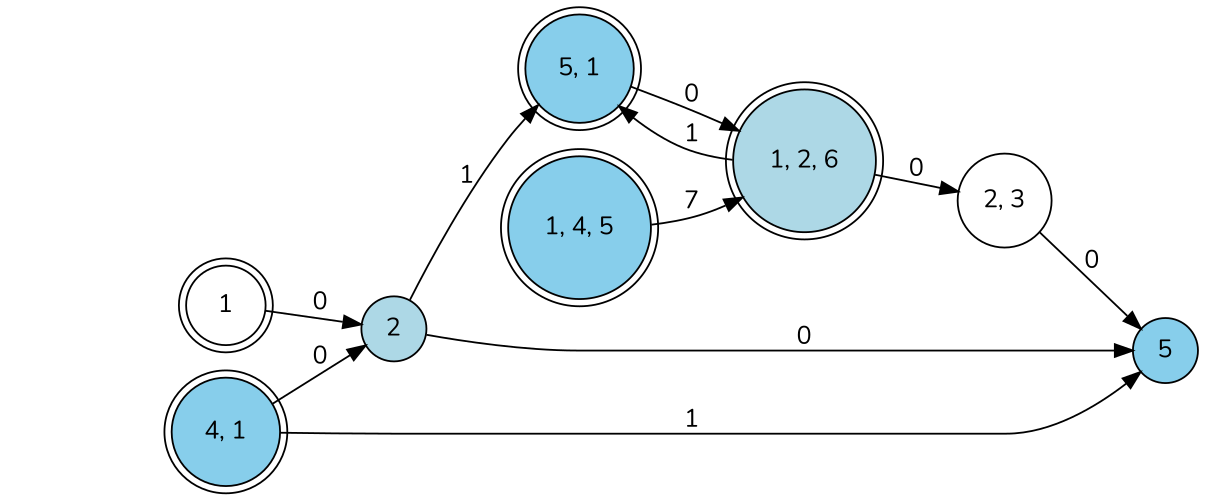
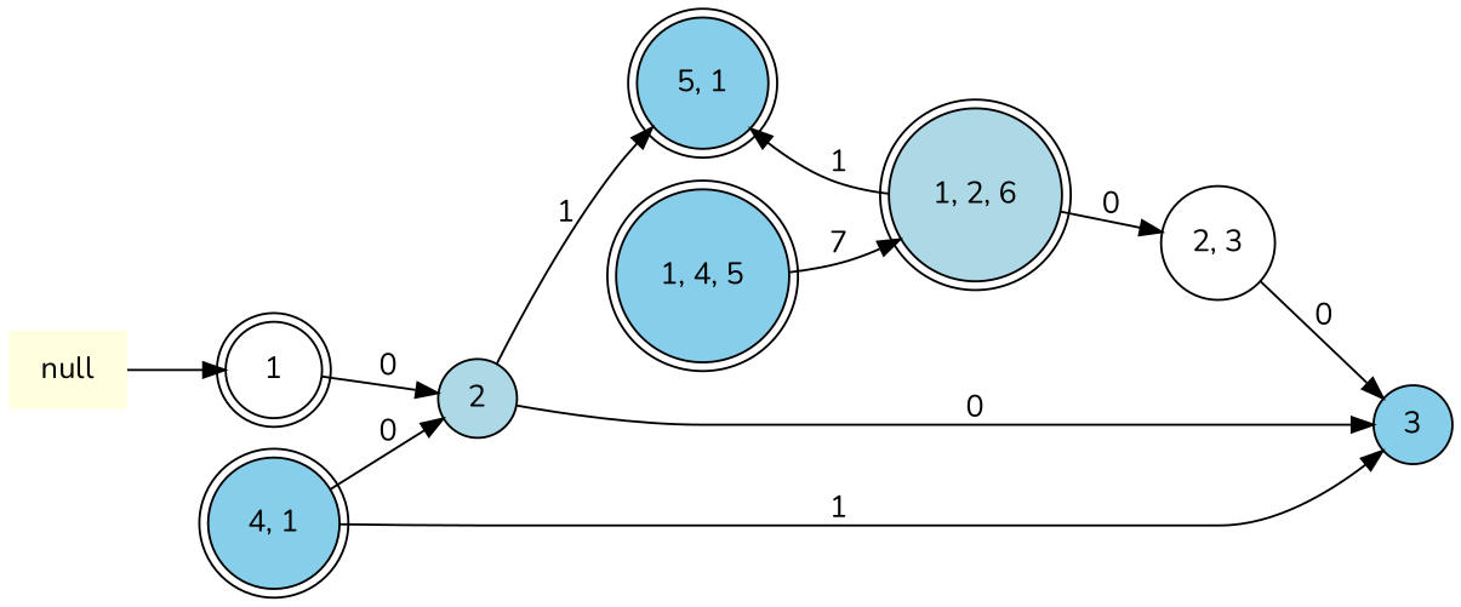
  digraph {
    fontname=Nunito
    rankdir=LR
    node [fillcolor=skyblue fontname=Nunito shape=doublecircle style=filled]
    edge [fontname=Nunito]
+   null [fillcolor=lightyellow shape=plaintext]
    1 [fillcolor=white]
    2 [fillcolor=lightblue shape=circle]
-   3 [shape=circle label=5]
+   3 [shape=circle]
    n5 [label="5, 1"]
    n6 [fillcolor=lightblue label="1, 2, 6"]
    n7 [label="4, 1"]
    n8 [fillcolor=white label="2, 3" shape=circle]
    n9 [label="1, 4, 5"]
+   null -> 1
    1 -> 2 [label=0]
    2 -> 3 [label=0]
    2 -> n5 [label=1]
-   n5 -> n6 [label=0]
    n6 -> n5 [label=1]
    n6 -> n8 [label=0]
    n7 -> 2 [label=0]
    n7 -> 3 [label=1]
    n8 -> 3 [label=0]
    n9 -> n6 [label=7]
  }
